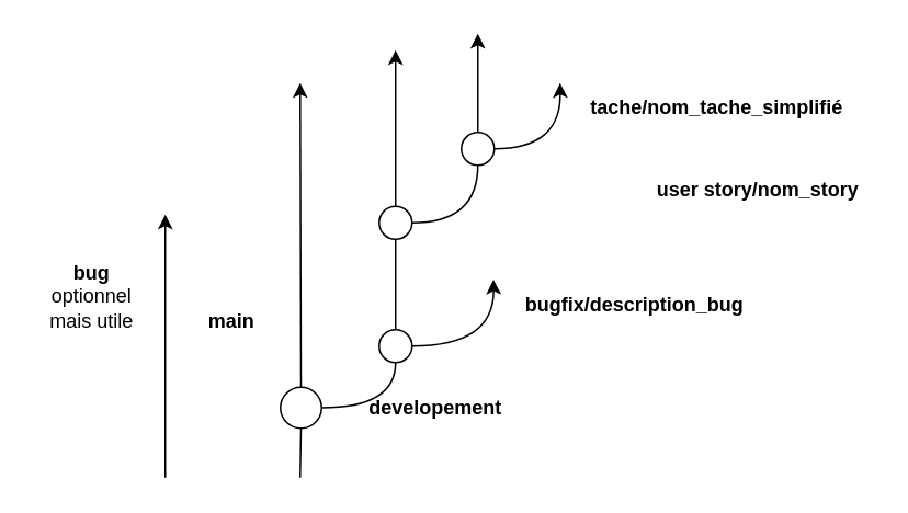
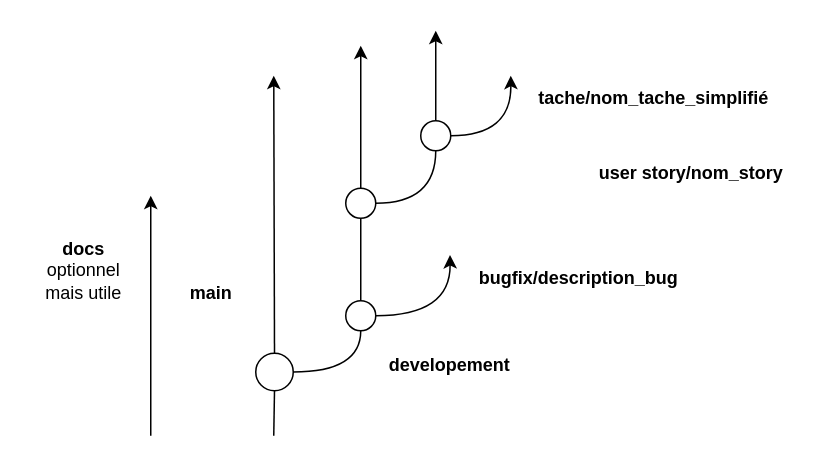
  <mxCell id="0" />
  <mxCell id="1" parent="0" />
  <mxCell id="2" value="" style="endArrow=classic;html=1;rounded=0;" edge="1" parent="1"><mxGeometry width="50" height="50" relative="1" as="geometry"><mxPoint x="100" y="290" as="sourcePoint" /><mxPoint x="100" y="130" as="targetPoint" /></mxGeometry></mxCell>
- <mxCell id="3" value="&lt;b&gt;bug&lt;/b&gt;&lt;div&gt;optionnel&lt;/div&gt;&lt;div&gt;mais utile&lt;/div&gt;" style="text;html=1;align=center;verticalAlign=middle;resizable=0;points=[];autosize=1;strokeColor=none;fillColor=none;" vertex="1" parent="1"><mxGeometry x="20" y="150" width="70" height="60" as="geometry" /></mxCell>
+ <mxCell id="3" value="&lt;b&gt;docs&lt;/b&gt;&lt;div&gt;optionnel&lt;/div&gt;&lt;div&gt;mais utile&lt;/div&gt;" style="text;html=1;align=center;verticalAlign=middle;resizable=0;points=[];autosize=1;strokeColor=none;fillColor=none;" vertex="1" parent="1"><mxGeometry x="20" y="150" width="70" height="60" as="geometry" /></mxCell>
  <mxCell id="4" value="" style="endArrow=classic;html=1;rounded=0;" edge="1" parent="1" source="8"><mxGeometry width="50" height="50" relative="1" as="geometry"><mxPoint x="180" y="290" as="sourcePoint" /><mxPoint x="182" y="50" as="targetPoint" /></mxGeometry></mxCell>
  <mxCell id="5" value="main" style="text;html=1;align=center;verticalAlign=middle;resizable=0;points=[];autosize=1;strokeColor=none;fillColor=none;fontStyle=1" vertex="1" parent="1"><mxGeometry x="115" y="180" width="50" height="30" as="geometry" /></mxCell>
  <mxCell id="6" value="" style="endArrow=none;html=1;rounded=0;endFill=0;" edge="1" parent="1" target="8"><mxGeometry width="50" height="50" relative="1" as="geometry"><mxPoint x="182" y="290" as="sourcePoint" /><mxPoint x="180" y="50" as="targetPoint" /></mxGeometry></mxCell>
  <mxCell id="7" value="" style="edgeStyle=orthogonalEdgeStyle;rounded=0;orthogonalLoop=1;jettySize=auto;html=1;curved=1;endArrow=none;endFill=0;" edge="1" parent="1" source="19" target="11"><mxGeometry relative="1" as="geometry" /></mxCell>
  <mxCell id="8" value="" style="ellipse;whiteSpace=wrap;html=1;aspect=fixed;" vertex="1" parent="1"><mxGeometry x="170" y="235" width="25" height="25" as="geometry" /></mxCell>
  <mxCell id="9" value="" style="edgeStyle=orthogonalEdgeStyle;rounded=0;orthogonalLoop=1;jettySize=auto;html=1;endArrow=none;endFill=0;curved=1;" edge="1" parent="1" source="11" target="14"><mxGeometry relative="1" as="geometry" /></mxCell>
  <mxCell id="10" value="" style="edgeStyle=orthogonalEdgeStyle;rounded=0;orthogonalLoop=1;jettySize=auto;html=1;" edge="1" parent="1" source="11"><mxGeometry relative="1" as="geometry"><mxPoint x="240" y="30" as="targetPoint" /></mxGeometry></mxCell>
  <mxCell id="11" value="" style="ellipse;whiteSpace=wrap;html=1;aspect=fixed;" vertex="1" parent="1"><mxGeometry x="230" y="125" width="20" height="20" as="geometry" /></mxCell>
- <mxCell id="12" value="developement&lt;div&gt;&lt;br&gt;&lt;/div&gt;" style="text;html=1;align=center;verticalAlign=middle;resizable=0;points=[];autosize=1;strokeColor=none;fillColor=none;fontStyle=1" vertex="1" parent="1"><mxGeometry x="214" y="235" width="100" height="40" as="geometry" /></mxCell>
+ <mxCell id="12" value="developement&lt;div&gt;&lt;br&gt;&lt;/div&gt;" style="text;html=1;align=center;verticalAlign=middle;resizable=0;points=[];autosize=1;strokeColor=none;fillColor=none;fontStyle=1" vertex="1" parent="1"><mxGeometry x="249" y="230" width="100" height="40" as="geometry" /></mxCell>
  <mxCell id="13" value="" style="edgeStyle=orthogonalEdgeStyle;rounded=0;orthogonalLoop=1;jettySize=auto;html=1;" edge="1" parent="1" source="14"><mxGeometry relative="1" as="geometry"><mxPoint x="290" y="20" as="targetPoint" /></mxGeometry></mxCell>
  <mxCell id="14" value="" style="ellipse;whiteSpace=wrap;html=1;aspect=fixed;" vertex="1" parent="1"><mxGeometry x="280" y="80" width="20" height="20" as="geometry" /></mxCell>
  <mxCell id="15" value="&lt;div&gt;user story/nom_story&lt;/div&gt;" style="text;html=1;align=center;verticalAlign=middle;resizable=0;points=[];autosize=1;strokeColor=none;fillColor=none;fontStyle=1" vertex="1" parent="1"><mxGeometry x="390" y="100" width="140" height="30" as="geometry" /></mxCell>
  <mxCell id="16" value="" style="edgeStyle=orthogonalEdgeStyle;rounded=0;orthogonalLoop=1;jettySize=auto;html=1;endArrow=classic;endFill=1;curved=1;" edge="1" parent="1" source="14"><mxGeometry relative="1" as="geometry"><mxPoint x="340" y="85" as="sourcePoint" /><mxPoint x="340" y="50" as="targetPoint" /></mxGeometry></mxCell>
  <mxCell id="17" value="&lt;div&gt;tache/nom_tache_simplifié&lt;/div&gt;" style="text;html=1;align=center;verticalAlign=middle;resizable=0;points=[];autosize=1;strokeColor=none;fillColor=none;fontStyle=1" vertex="1" parent="1"><mxGeometry x="350" y="50" width="170" height="30" as="geometry" /></mxCell>
  <mxCell id="18" value="" style="edgeStyle=orthogonalEdgeStyle;rounded=0;orthogonalLoop=1;jettySize=auto;html=1;curved=1;endArrow=none;endFill=0;" edge="1" parent="1" source="8" target="19"><mxGeometry relative="1" as="geometry"><mxPoint x="195" y="248" as="sourcePoint" /><mxPoint x="240" y="145" as="targetPoint" /></mxGeometry></mxCell>
  <mxCell id="19" value="" style="ellipse;whiteSpace=wrap;html=1;aspect=fixed;" vertex="1" parent="1"><mxGeometry x="230" y="200" width="20" height="20" as="geometry" /></mxCell>
  <mxCell id="20" value="" style="edgeStyle=orthogonalEdgeStyle;rounded=0;orthogonalLoop=1;jettySize=auto;html=1;endArrow=classic;endFill=1;curved=1;" edge="1" parent="1" source="19"><mxGeometry relative="1" as="geometry"><mxPoint x="259.5" y="209.5" as="sourcePoint" /><mxPoint x="299.5" y="169.5" as="targetPoint" /></mxGeometry></mxCell>
  <mxCell id="21" value="&lt;div&gt;bugfix/description_bug&lt;/div&gt;" style="text;html=1;align=center;verticalAlign=middle;resizable=0;points=[];autosize=1;strokeColor=none;fillColor=none;fontStyle=1" vertex="1" parent="1"><mxGeometry x="315" y="170" width="140" height="30" as="geometry" /></mxCell>
